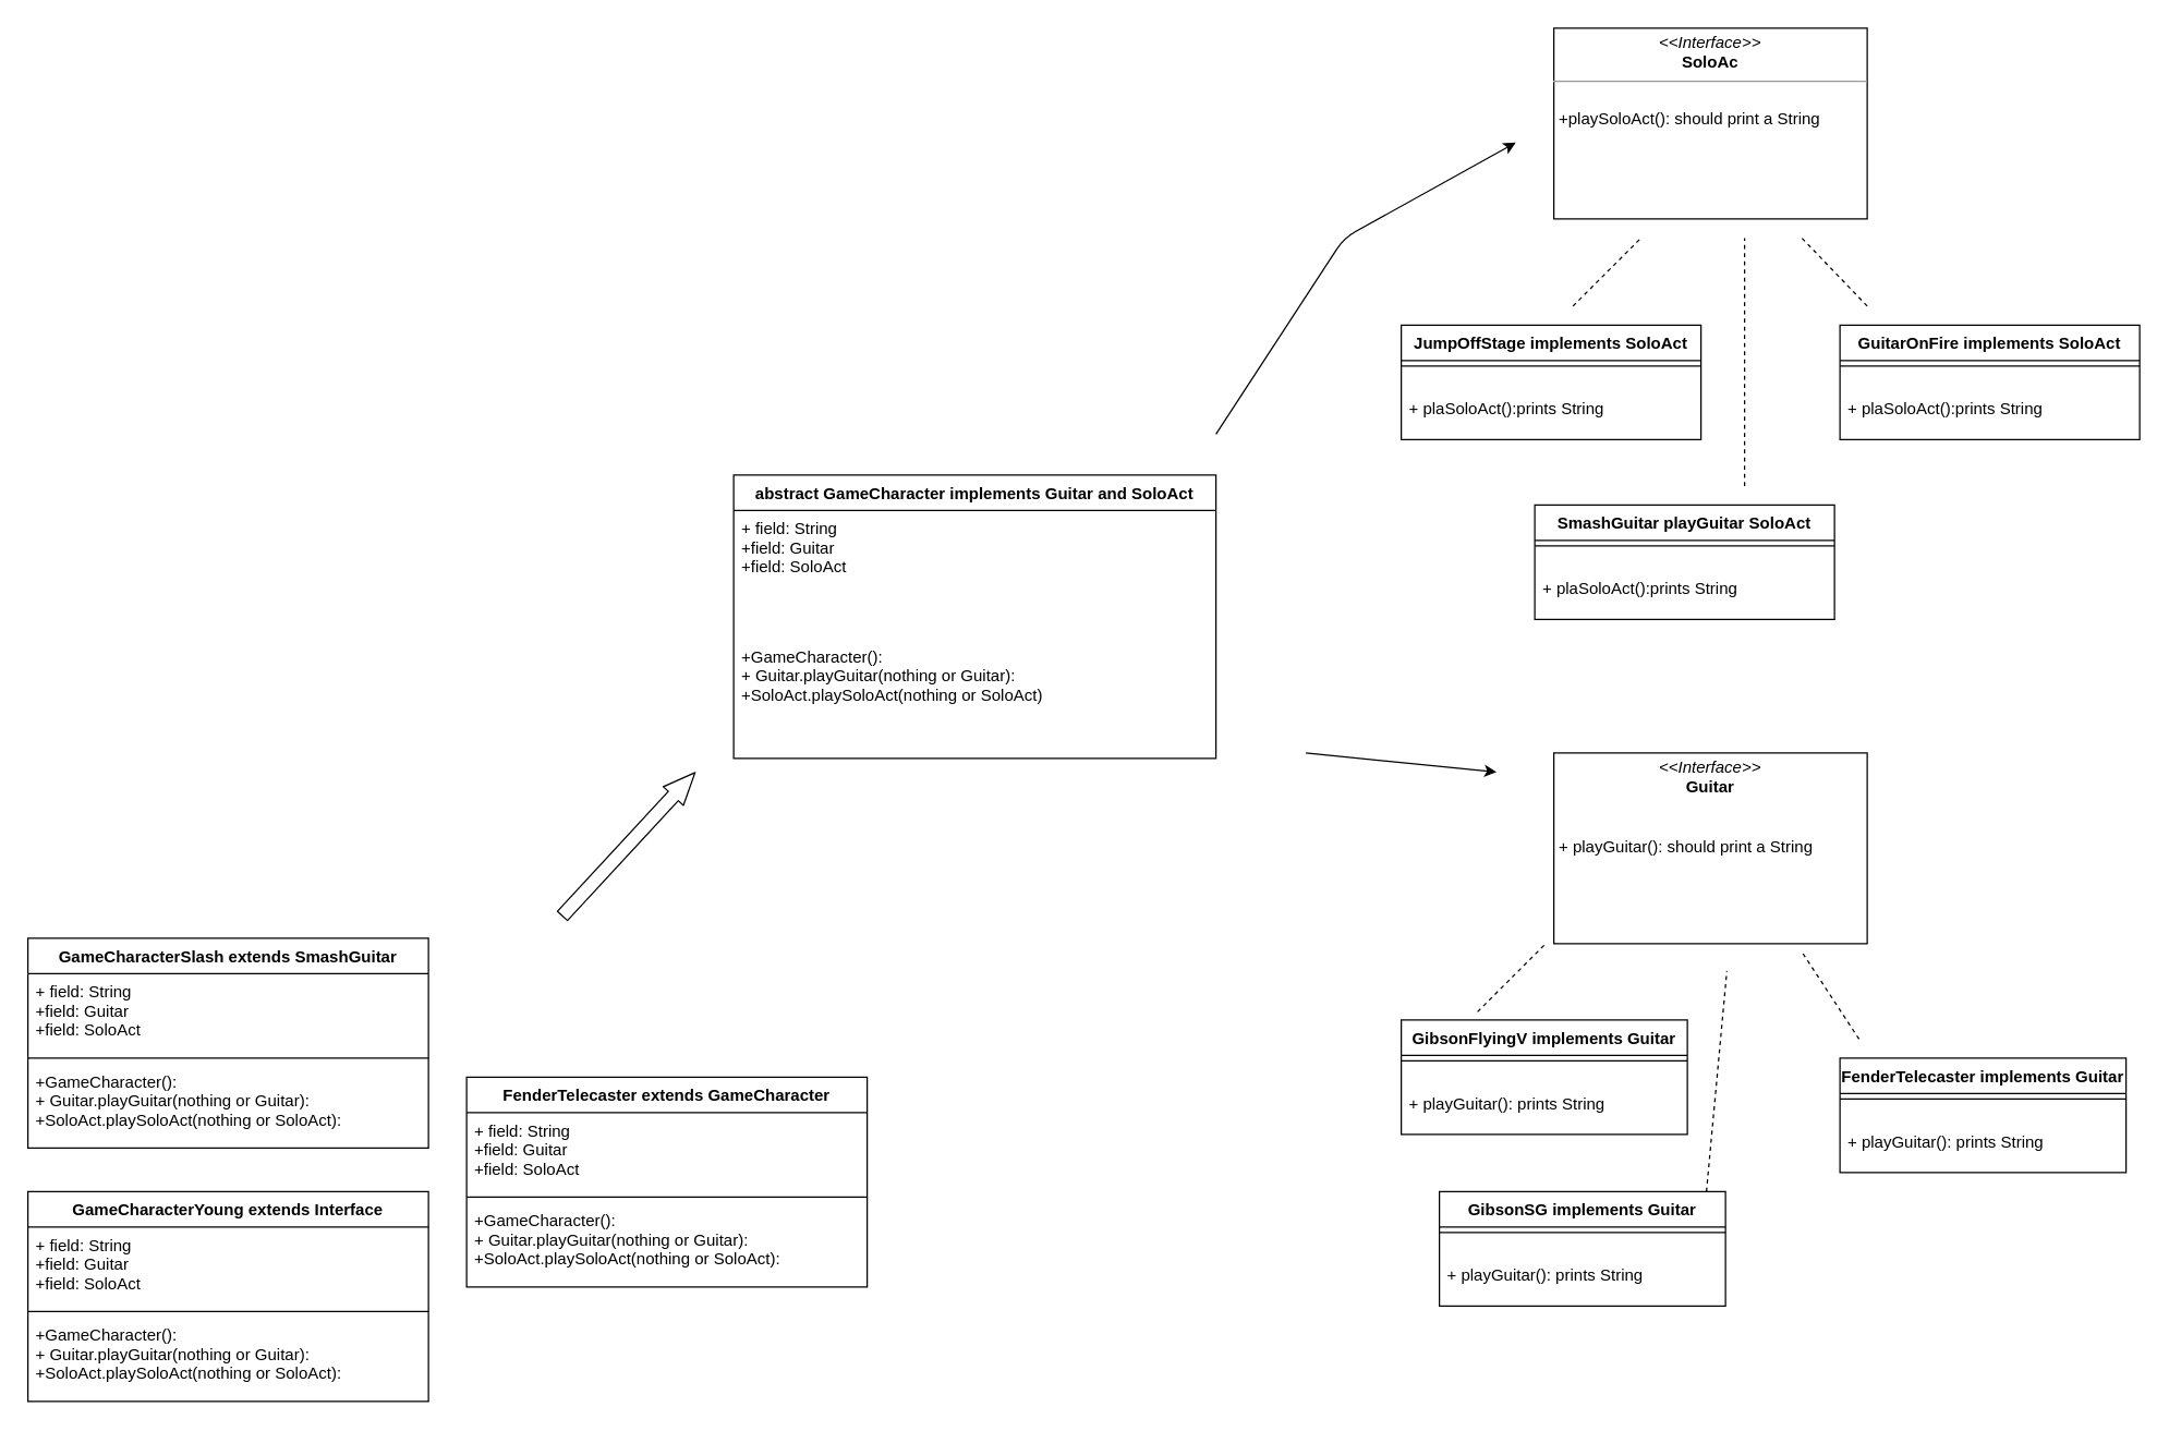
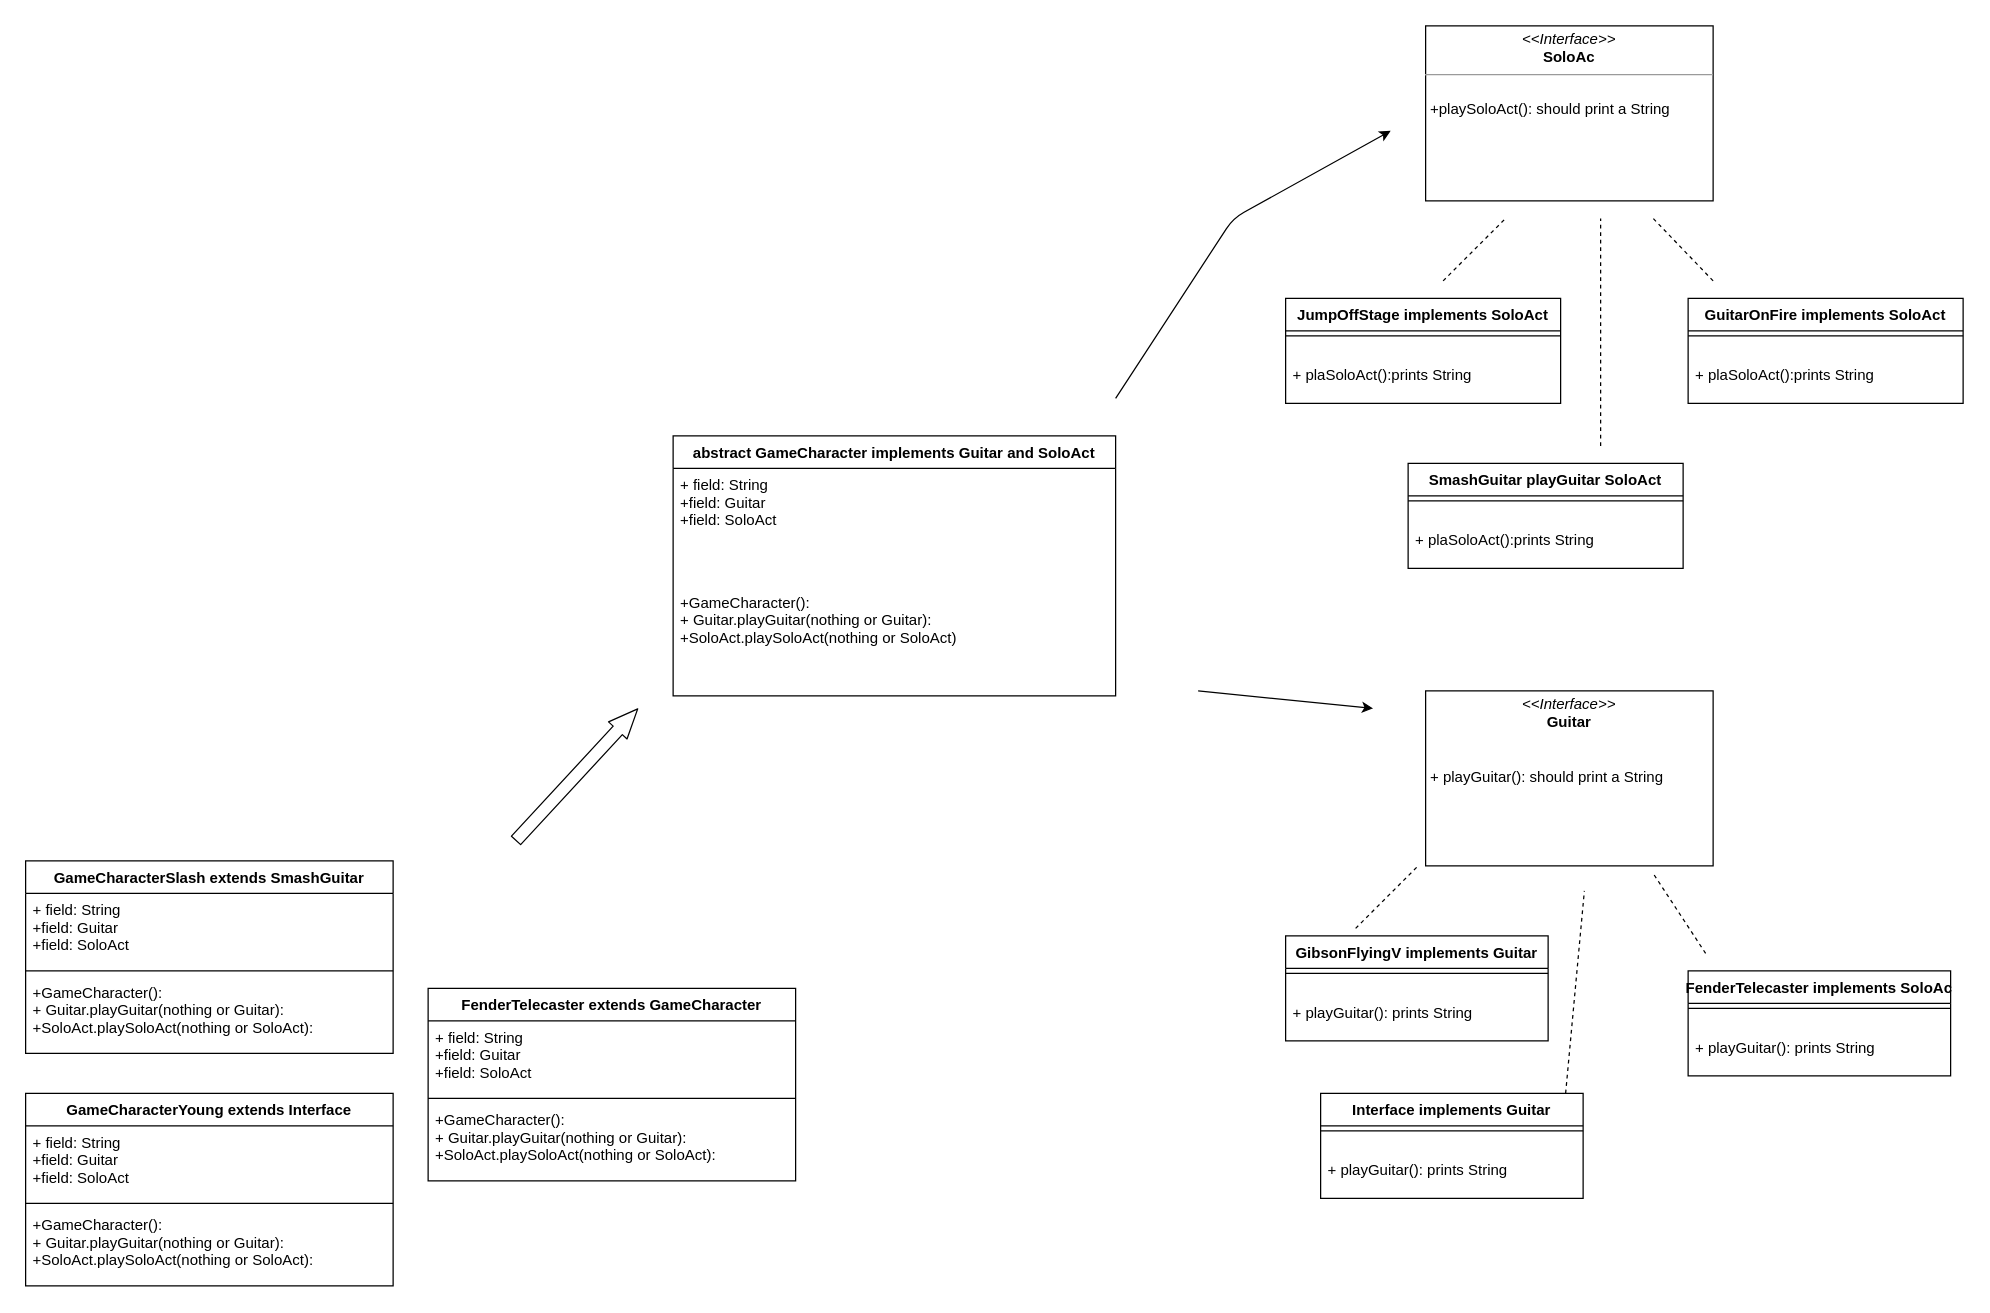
  <mxCell id="0" />
  <mxCell id="1" parent="0" />
  <mxCell id="2" value="&lt;p style=&quot;margin: 0px ; margin-top: 4px ; text-align: center&quot;&gt;&lt;i&gt;&amp;lt;&amp;lt;Interface&amp;gt;&amp;gt;&lt;/i&gt;&lt;br&gt;&lt;b&gt;Guitar&lt;/b&gt;&lt;/p&gt;&lt;p style=&quot;margin: 0px ; margin-left: 4px&quot;&gt;&lt;br&gt;&lt;/p&gt;&lt;p style=&quot;margin: 0px ; margin-left: 4px&quot;&gt;&lt;br&gt;+ playGuitar(): should print a String&lt;/p&gt;" style="verticalAlign=top;align=left;overflow=fill;fontSize=12;fontFamily=Helvetica;html=1;" parent="1" vertex="1"><mxGeometry x="1140" y="552" width="230" height="140" as="geometry" /></mxCell>
  <mxCell id="3" value="&lt;p style=&quot;margin: 0px ; margin-top: 4px ; text-align: center&quot;&gt;&lt;i&gt;&amp;lt;&amp;lt;Interface&amp;gt;&amp;gt;&lt;/i&gt;&lt;br&gt;&lt;b&gt;SoloAc&lt;/b&gt;&lt;/p&gt;&lt;hr size=&quot;1&quot;&gt;&lt;p style=&quot;margin: 0px ; margin-left: 4px&quot;&gt;&lt;br&gt;&lt;/p&gt;&lt;p style=&quot;margin: 0px ; margin-left: 4px&quot;&gt;+playSoloAct(): should print a String&lt;/p&gt;" style="verticalAlign=top;align=left;overflow=fill;fontSize=12;fontFamily=Helvetica;html=1;" parent="1" vertex="1"><mxGeometry x="1140" y="20" width="230" height="140" as="geometry" /></mxCell>
  <mxCell id="4" value="JumpOffStage implements SoloAct" style="swimlane;fontStyle=1;align=center;verticalAlign=top;childLayout=stackLayout;horizontal=1;startSize=26;horizontalStack=0;resizeParent=1;resizeParentMax=0;resizeLast=0;collapsible=1;marginBottom=0;" parent="1" vertex="1"><mxGeometry x="1028" y="238" width="220" height="84" as="geometry" /></mxCell>
  <mxCell id="5" value="" style="line;strokeWidth=1;fillColor=none;align=left;verticalAlign=middle;spacingTop=-1;spacingLeft=3;spacingRight=3;rotatable=0;labelPosition=right;points=[];portConstraint=eastwest;" parent="4" vertex="1"><mxGeometry y="26" width="220" height="8" as="geometry" /></mxCell>
  <mxCell id="6" value="&#10;+ plaSoloAct():prints String" style="text;strokeColor=none;fillColor=none;align=left;verticalAlign=top;spacingLeft=4;spacingRight=4;overflow=hidden;rotatable=0;points=[[0,0.5],[1,0.5]];portConstraint=eastwest;" parent="4" vertex="1"><mxGeometry y="34" width="220" height="50" as="geometry" /></mxCell>
  <mxCell id="7" value="GibsonFlyingV implements Guitar" style="swimlane;fontStyle=1;align=center;verticalAlign=top;childLayout=stackLayout;horizontal=1;startSize=26;horizontalStack=0;resizeParent=1;resizeParentMax=0;resizeLast=0;collapsible=1;marginBottom=0;" parent="1" vertex="1"><mxGeometry x="1028" y="748" width="210" height="84" as="geometry" /></mxCell>
  <mxCell id="8" value="" style="line;strokeWidth=1;fillColor=none;align=left;verticalAlign=middle;spacingTop=-1;spacingLeft=3;spacingRight=3;rotatable=0;labelPosition=right;points=[];portConstraint=eastwest;" parent="7" vertex="1"><mxGeometry y="26" width="210" height="8" as="geometry" /></mxCell>
  <mxCell id="9" value="&#10;+ playGuitar(): prints String" style="text;strokeColor=none;fillColor=none;align=left;verticalAlign=top;spacingLeft=4;spacingRight=4;overflow=hidden;rotatable=0;points=[[0,0.5],[1,0.5]];portConstraint=eastwest;" parent="7" vertex="1"><mxGeometry y="34" width="210" height="50" as="geometry" /></mxCell>
  <mxCell id="10" value="abstract GameCharacter implements Guitar and SoloAct" style="swimlane;fontStyle=1;align=center;verticalAlign=top;childLayout=stackLayout;horizontal=1;startSize=26;horizontalStack=0;resizeParent=1;resizeParentMax=0;resizeLast=0;collapsible=1;marginBottom=0;" parent="1" vertex="1"><mxGeometry x="538" y="348" width="354" height="208" as="geometry" /></mxCell>
  <mxCell id="11" value="+ field: String &#10;+field: Guitar&#10;+field: SoloAct" style="text;strokeColor=none;fillColor=none;align=left;verticalAlign=top;spacingLeft=4;spacingRight=4;overflow=hidden;rotatable=0;points=[[0,0.5],[1,0.5]];portConstraint=eastwest;" parent="10" vertex="1"><mxGeometry y="26" width="354" height="94" as="geometry" /></mxCell>
  <mxCell id="12" value="+GameCharacter(): &#10;+ Guitar.playGuitar(nothing or Guitar): &#10;+SoloAct.playSoloAct(nothing or SoloAct)" style="text;strokeColor=none;fillColor=none;align=left;verticalAlign=top;spacingLeft=4;spacingRight=4;overflow=hidden;rotatable=0;points=[[0,0.5],[1,0.5]];portConstraint=eastwest;" parent="10" vertex="1"><mxGeometry y="120" width="354" height="88" as="geometry" /></mxCell>
  <mxCell id="13" value="GameCharacterSlash extends SmashGuitar" style="swimlane;fontStyle=1;align=center;verticalAlign=top;childLayout=stackLayout;horizontal=1;startSize=26;horizontalStack=0;resizeParent=1;resizeParentMax=0;resizeLast=0;collapsible=1;marginBottom=0;" parent="1" vertex="1"><mxGeometry x="20" y="688" width="294" height="154" as="geometry" /></mxCell>
  <mxCell id="14" value="+ field: String &#10;+field: Guitar&#10;+field: SoloAct" style="text;strokeColor=none;fillColor=none;align=left;verticalAlign=top;spacingLeft=4;spacingRight=4;overflow=hidden;rotatable=0;points=[[0,0.5],[1,0.5]];portConstraint=eastwest;" parent="13" vertex="1"><mxGeometry y="26" width="294" height="58" as="geometry" /></mxCell>
  <mxCell id="15" value="" style="line;strokeWidth=1;fillColor=none;align=left;verticalAlign=middle;spacingTop=-1;spacingLeft=3;spacingRight=3;rotatable=0;labelPosition=right;points=[];portConstraint=eastwest;" parent="13" vertex="1"><mxGeometry y="84" width="294" height="8" as="geometry" /></mxCell>
  <mxCell id="16" value="+GameCharacter(): &#10;+ Guitar.playGuitar(nothing or Guitar): &#10;+SoloAct.playSoloAct(nothing or SoloAct):" style="text;strokeColor=none;fillColor=none;align=left;verticalAlign=top;spacingLeft=4;spacingRight=4;overflow=hidden;rotatable=0;points=[[0,0.5],[1,0.5]];portConstraint=eastwest;" parent="13" vertex="1"><mxGeometry y="92" width="294" height="62" as="geometry" /></mxCell>
  <mxCell id="17" value="" style="endArrow=classic;html=1;" parent="1" edge="1"><mxGeometry width="50" height="50" relative="1" as="geometry"><mxPoint x="892" y="318" as="sourcePoint" /><mxPoint x="1112" y="104" as="targetPoint" /><Array as="points"><mxPoint x="986" y="174" /></Array></mxGeometry></mxCell>
  <mxCell id="18" value="" style="endArrow=classic;html=1;" parent="1" edge="1"><mxGeometry width="50" height="50" relative="1" as="geometry"><mxPoint x="958" y="552" as="sourcePoint" /><mxPoint x="1098" y="566" as="targetPoint" /></mxGeometry></mxCell>
  <mxCell id="19" value="" style="shape=flexArrow;endArrow=classic;html=1;endWidth=9.143;endSize=7.497;" parent="1" edge="1"><mxGeometry width="50" height="50" relative="1" as="geometry"><mxPoint x="412" y="672" as="sourcePoint" /><mxPoint x="510" y="566" as="targetPoint" /></mxGeometry></mxCell>
  <mxCell id="20" value="" style="endArrow=none;dashed=1;html=1;" parent="1" edge="1"><mxGeometry width="50" height="50" relative="1" as="geometry"><mxPoint x="1154" y="224" as="sourcePoint" /><mxPoint x="1204" y="174" as="targetPoint" /></mxGeometry></mxCell>
  <mxCell id="21" value="" style="endArrow=none;dashed=1;html=1;" parent="1" edge="1"><mxGeometry width="50" height="50" relative="1" as="geometry"><mxPoint x="1370" y="224" as="sourcePoint" /><mxPoint x="1322" y="174" as="targetPoint" /></mxGeometry></mxCell>
  <mxCell id="22" value="" style="endArrow=none;dashed=1;html=1;" parent="1" edge="1"><mxGeometry width="50" height="50" relative="1" as="geometry"><mxPoint x="1280" y="356" as="sourcePoint" /><mxPoint x="1280" y="174" as="targetPoint" /></mxGeometry></mxCell>
  <mxCell id="23" value="" style="endArrow=none;dashed=1;html=1;" parent="1" edge="1"><mxGeometry width="50" height="50" relative="1" as="geometry"><mxPoint x="1084" y="742" as="sourcePoint" /><mxPoint x="1134" y="692" as="targetPoint" /></mxGeometry></mxCell>
  <mxCell id="24" value="" style="endArrow=none;dashed=1;html=1;" parent="1" edge="1"><mxGeometry width="50" height="50" relative="1" as="geometry"><mxPoint x="1364" y="762" as="sourcePoint" /><mxPoint x="1322" y="698" as="targetPoint" /></mxGeometry></mxCell>
  <mxCell id="25" value="" style="endArrow=none;dashed=1;html=1;" parent="1" edge="1"><mxGeometry width="50" height="50" relative="1" as="geometry"><mxPoint x="1252" y="874" as="sourcePoint" /><mxPoint x="1267" y="712" as="targetPoint" /></mxGeometry></mxCell>
  <mxCell id="26" value="FenderTelecaster extends GameCharacter" style="swimlane;fontStyle=1;align=center;verticalAlign=top;childLayout=stackLayout;horizontal=1;startSize=26;horizontalStack=0;resizeParent=1;resizeParentMax=0;resizeLast=0;collapsible=1;marginBottom=0;" vertex="1" parent="1"><mxGeometry x="342" y="790" width="294" height="154" as="geometry" /></mxCell>
  <mxCell id="27" value="+ field: String &#10;+field: Guitar&#10;+field: SoloAct" style="text;strokeColor=none;fillColor=none;align=left;verticalAlign=top;spacingLeft=4;spacingRight=4;overflow=hidden;rotatable=0;points=[[0,0.5],[1,0.5]];portConstraint=eastwest;" vertex="1" parent="26"><mxGeometry y="26" width="294" height="58" as="geometry" /></mxCell>
  <mxCell id="28" value="" style="line;strokeWidth=1;fillColor=none;align=left;verticalAlign=middle;spacingTop=-1;spacingLeft=3;spacingRight=3;rotatable=0;labelPosition=right;points=[];portConstraint=eastwest;" vertex="1" parent="26"><mxGeometry y="84" width="294" height="8" as="geometry" /></mxCell>
  <mxCell id="29" value="+GameCharacter(): &#10;+ Guitar.playGuitar(nothing or Guitar): &#10;+SoloAct.playSoloAct(nothing or SoloAct):" style="text;strokeColor=none;fillColor=none;align=left;verticalAlign=top;spacingLeft=4;spacingRight=4;overflow=hidden;rotatable=0;points=[[0,0.5],[1,0.5]];portConstraint=eastwest;" vertex="1" parent="26"><mxGeometry y="92" width="294" height="62" as="geometry" /></mxCell>
  <mxCell id="30" value="GameCharacterYoung extends Interface" style="swimlane;fontStyle=1;align=center;verticalAlign=top;childLayout=stackLayout;horizontal=1;startSize=26;horizontalStack=0;resizeParent=1;resizeParentMax=0;resizeLast=0;collapsible=1;marginBottom=0;" vertex="1" parent="1"><mxGeometry x="20" y="874" width="294" height="154" as="geometry" /></mxCell>
  <mxCell id="31" value="+ field: String &#10;+field: Guitar&#10;+field: SoloAct" style="text;strokeColor=none;fillColor=none;align=left;verticalAlign=top;spacingLeft=4;spacingRight=4;overflow=hidden;rotatable=0;points=[[0,0.5],[1,0.5]];portConstraint=eastwest;" vertex="1" parent="30"><mxGeometry y="26" width="294" height="58" as="geometry" /></mxCell>
  <mxCell id="32" value="" style="line;strokeWidth=1;fillColor=none;align=left;verticalAlign=middle;spacingTop=-1;spacingLeft=3;spacingRight=3;rotatable=0;labelPosition=right;points=[];portConstraint=eastwest;" vertex="1" parent="30"><mxGeometry y="84" width="294" height="8" as="geometry" /></mxCell>
  <mxCell id="33" value="+GameCharacter(): &#10;+ Guitar.playGuitar(nothing or Guitar): &#10;+SoloAct.playSoloAct(nothing or SoloAct):" style="text;strokeColor=none;fillColor=none;align=left;verticalAlign=top;spacingLeft=4;spacingRight=4;overflow=hidden;rotatable=0;points=[[0,0.5],[1,0.5]];portConstraint=eastwest;" vertex="1" parent="30"><mxGeometry y="92" width="294" height="62" as="geometry" /></mxCell>
- <mxCell id="34" value="GibsonSG implements Guitar" style="swimlane;fontStyle=1;align=center;verticalAlign=top;childLayout=stackLayout;horizontal=1;startSize=26;horizontalStack=0;resizeParent=1;resizeParentMax=0;resizeLast=0;collapsible=1;marginBottom=0;" vertex="1" parent="1"><mxGeometry x="1056" y="874" width="210" height="84" as="geometry" /></mxCell>
+ <mxCell id="34" value="Interface implements Guitar" style="swimlane;fontStyle=1;align=center;verticalAlign=top;childLayout=stackLayout;horizontal=1;startSize=26;horizontalStack=0;resizeParent=1;resizeParentMax=0;resizeLast=0;collapsible=1;marginBottom=0;" vertex="1" parent="1"><mxGeometry x="1056" y="874" width="210" height="84" as="geometry" /></mxCell>
  <mxCell id="35" value="" style="line;strokeWidth=1;fillColor=none;align=left;verticalAlign=middle;spacingTop=-1;spacingLeft=3;spacingRight=3;rotatable=0;labelPosition=right;points=[];portConstraint=eastwest;" vertex="1" parent="34"><mxGeometry y="26" width="210" height="8" as="geometry" /></mxCell>
  <mxCell id="36" value="&#10;+ playGuitar(): prints String" style="text;strokeColor=none;fillColor=none;align=left;verticalAlign=top;spacingLeft=4;spacingRight=4;overflow=hidden;rotatable=0;points=[[0,0.5],[1,0.5]];portConstraint=eastwest;" vertex="1" parent="34"><mxGeometry y="34" width="210" height="50" as="geometry" /></mxCell>
- <mxCell id="37" value="FenderTelecaster implements Guitar" style="swimlane;fontStyle=1;align=center;verticalAlign=top;childLayout=stackLayout;horizontal=1;startSize=26;horizontalStack=0;resizeParent=1;resizeParentMax=0;resizeLast=0;collapsible=1;marginBottom=0;" vertex="1" parent="1"><mxGeometry x="1350" y="776" width="210" height="84" as="geometry" /></mxCell>
+ <mxCell id="37" value="FenderTelecaster implements SoloAc" style="swimlane;fontStyle=1;align=center;verticalAlign=top;childLayout=stackLayout;horizontal=1;startSize=26;horizontalStack=0;resizeParent=1;resizeParentMax=0;resizeLast=0;collapsible=1;marginBottom=0;" vertex="1" parent="1"><mxGeometry x="1350" y="776" width="210" height="84" as="geometry" /></mxCell>
  <mxCell id="38" value="" style="line;strokeWidth=1;fillColor=none;align=left;verticalAlign=middle;spacingTop=-1;spacingLeft=3;spacingRight=3;rotatable=0;labelPosition=right;points=[];portConstraint=eastwest;" vertex="1" parent="37"><mxGeometry y="26" width="210" height="8" as="geometry" /></mxCell>
  <mxCell id="39" value="&#10;+ playGuitar(): prints String" style="text;strokeColor=none;fillColor=none;align=left;verticalAlign=top;spacingLeft=4;spacingRight=4;overflow=hidden;rotatable=0;points=[[0,0.5],[1,0.5]];portConstraint=eastwest;" vertex="1" parent="37"><mxGeometry y="34" width="210" height="50" as="geometry" /></mxCell>
  <mxCell id="40" value="SmashGuitar playGuitar SoloAct" style="swimlane;fontStyle=1;align=center;verticalAlign=top;childLayout=stackLayout;horizontal=1;startSize=26;horizontalStack=0;resizeParent=1;resizeParentMax=0;resizeLast=0;collapsible=1;marginBottom=0;" vertex="1" parent="1"><mxGeometry x="1126" y="370" width="220" height="84" as="geometry" /></mxCell>
  <mxCell id="41" value="" style="line;strokeWidth=1;fillColor=none;align=left;verticalAlign=middle;spacingTop=-1;spacingLeft=3;spacingRight=3;rotatable=0;labelPosition=right;points=[];portConstraint=eastwest;" vertex="1" parent="40"><mxGeometry y="26" width="220" height="8" as="geometry" /></mxCell>
  <mxCell id="42" value="&#10;+ plaSoloAct():prints String" style="text;strokeColor=none;fillColor=none;align=left;verticalAlign=top;spacingLeft=4;spacingRight=4;overflow=hidden;rotatable=0;points=[[0,0.5],[1,0.5]];portConstraint=eastwest;" vertex="1" parent="40"><mxGeometry y="34" width="220" height="50" as="geometry" /></mxCell>
  <mxCell id="43" value="GuitarOnFire implements SoloAct" style="swimlane;fontStyle=1;align=center;verticalAlign=top;childLayout=stackLayout;horizontal=1;startSize=26;horizontalStack=0;resizeParent=1;resizeParentMax=0;resizeLast=0;collapsible=1;marginBottom=0;" vertex="1" parent="1"><mxGeometry x="1350" y="238" width="220" height="84" as="geometry" /></mxCell>
  <mxCell id="44" value="" style="line;strokeWidth=1;fillColor=none;align=left;verticalAlign=middle;spacingTop=-1;spacingLeft=3;spacingRight=3;rotatable=0;labelPosition=right;points=[];portConstraint=eastwest;" vertex="1" parent="43"><mxGeometry y="26" width="220" height="8" as="geometry" /></mxCell>
  <mxCell id="45" value="&#10;+ plaSoloAct():prints String" style="text;strokeColor=none;fillColor=none;align=left;verticalAlign=top;spacingLeft=4;spacingRight=4;overflow=hidden;rotatable=0;points=[[0,0.5],[1,0.5]];portConstraint=eastwest;" vertex="1" parent="43"><mxGeometry y="34" width="220" height="50" as="geometry" /></mxCell>
